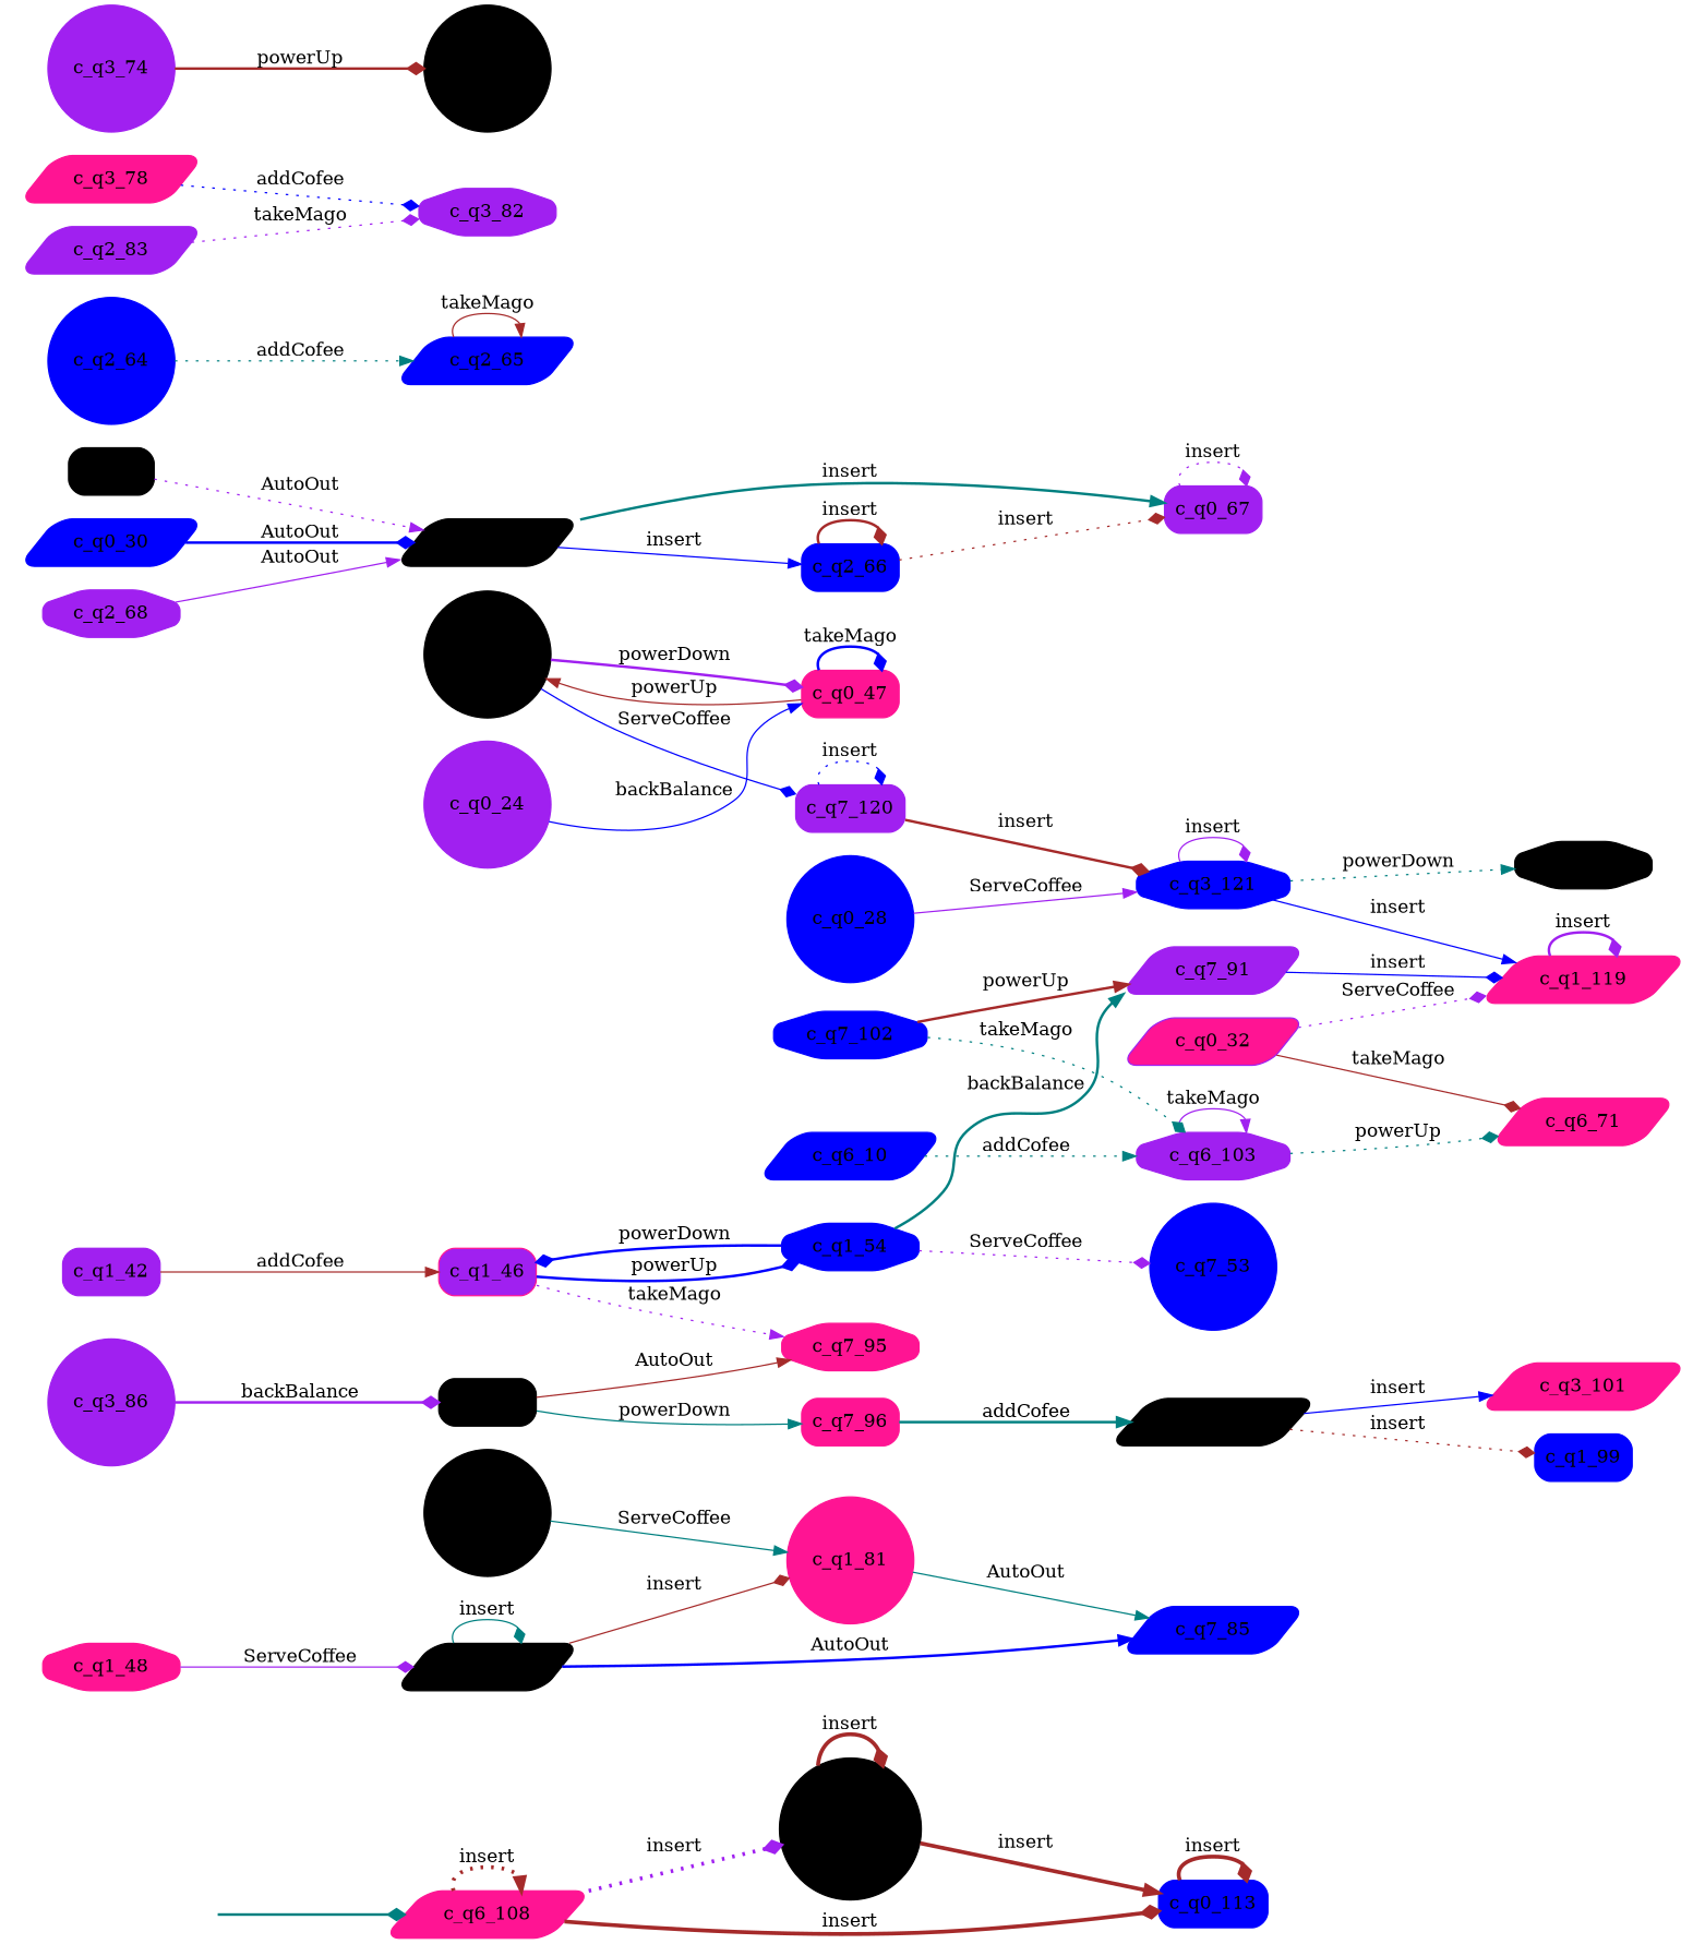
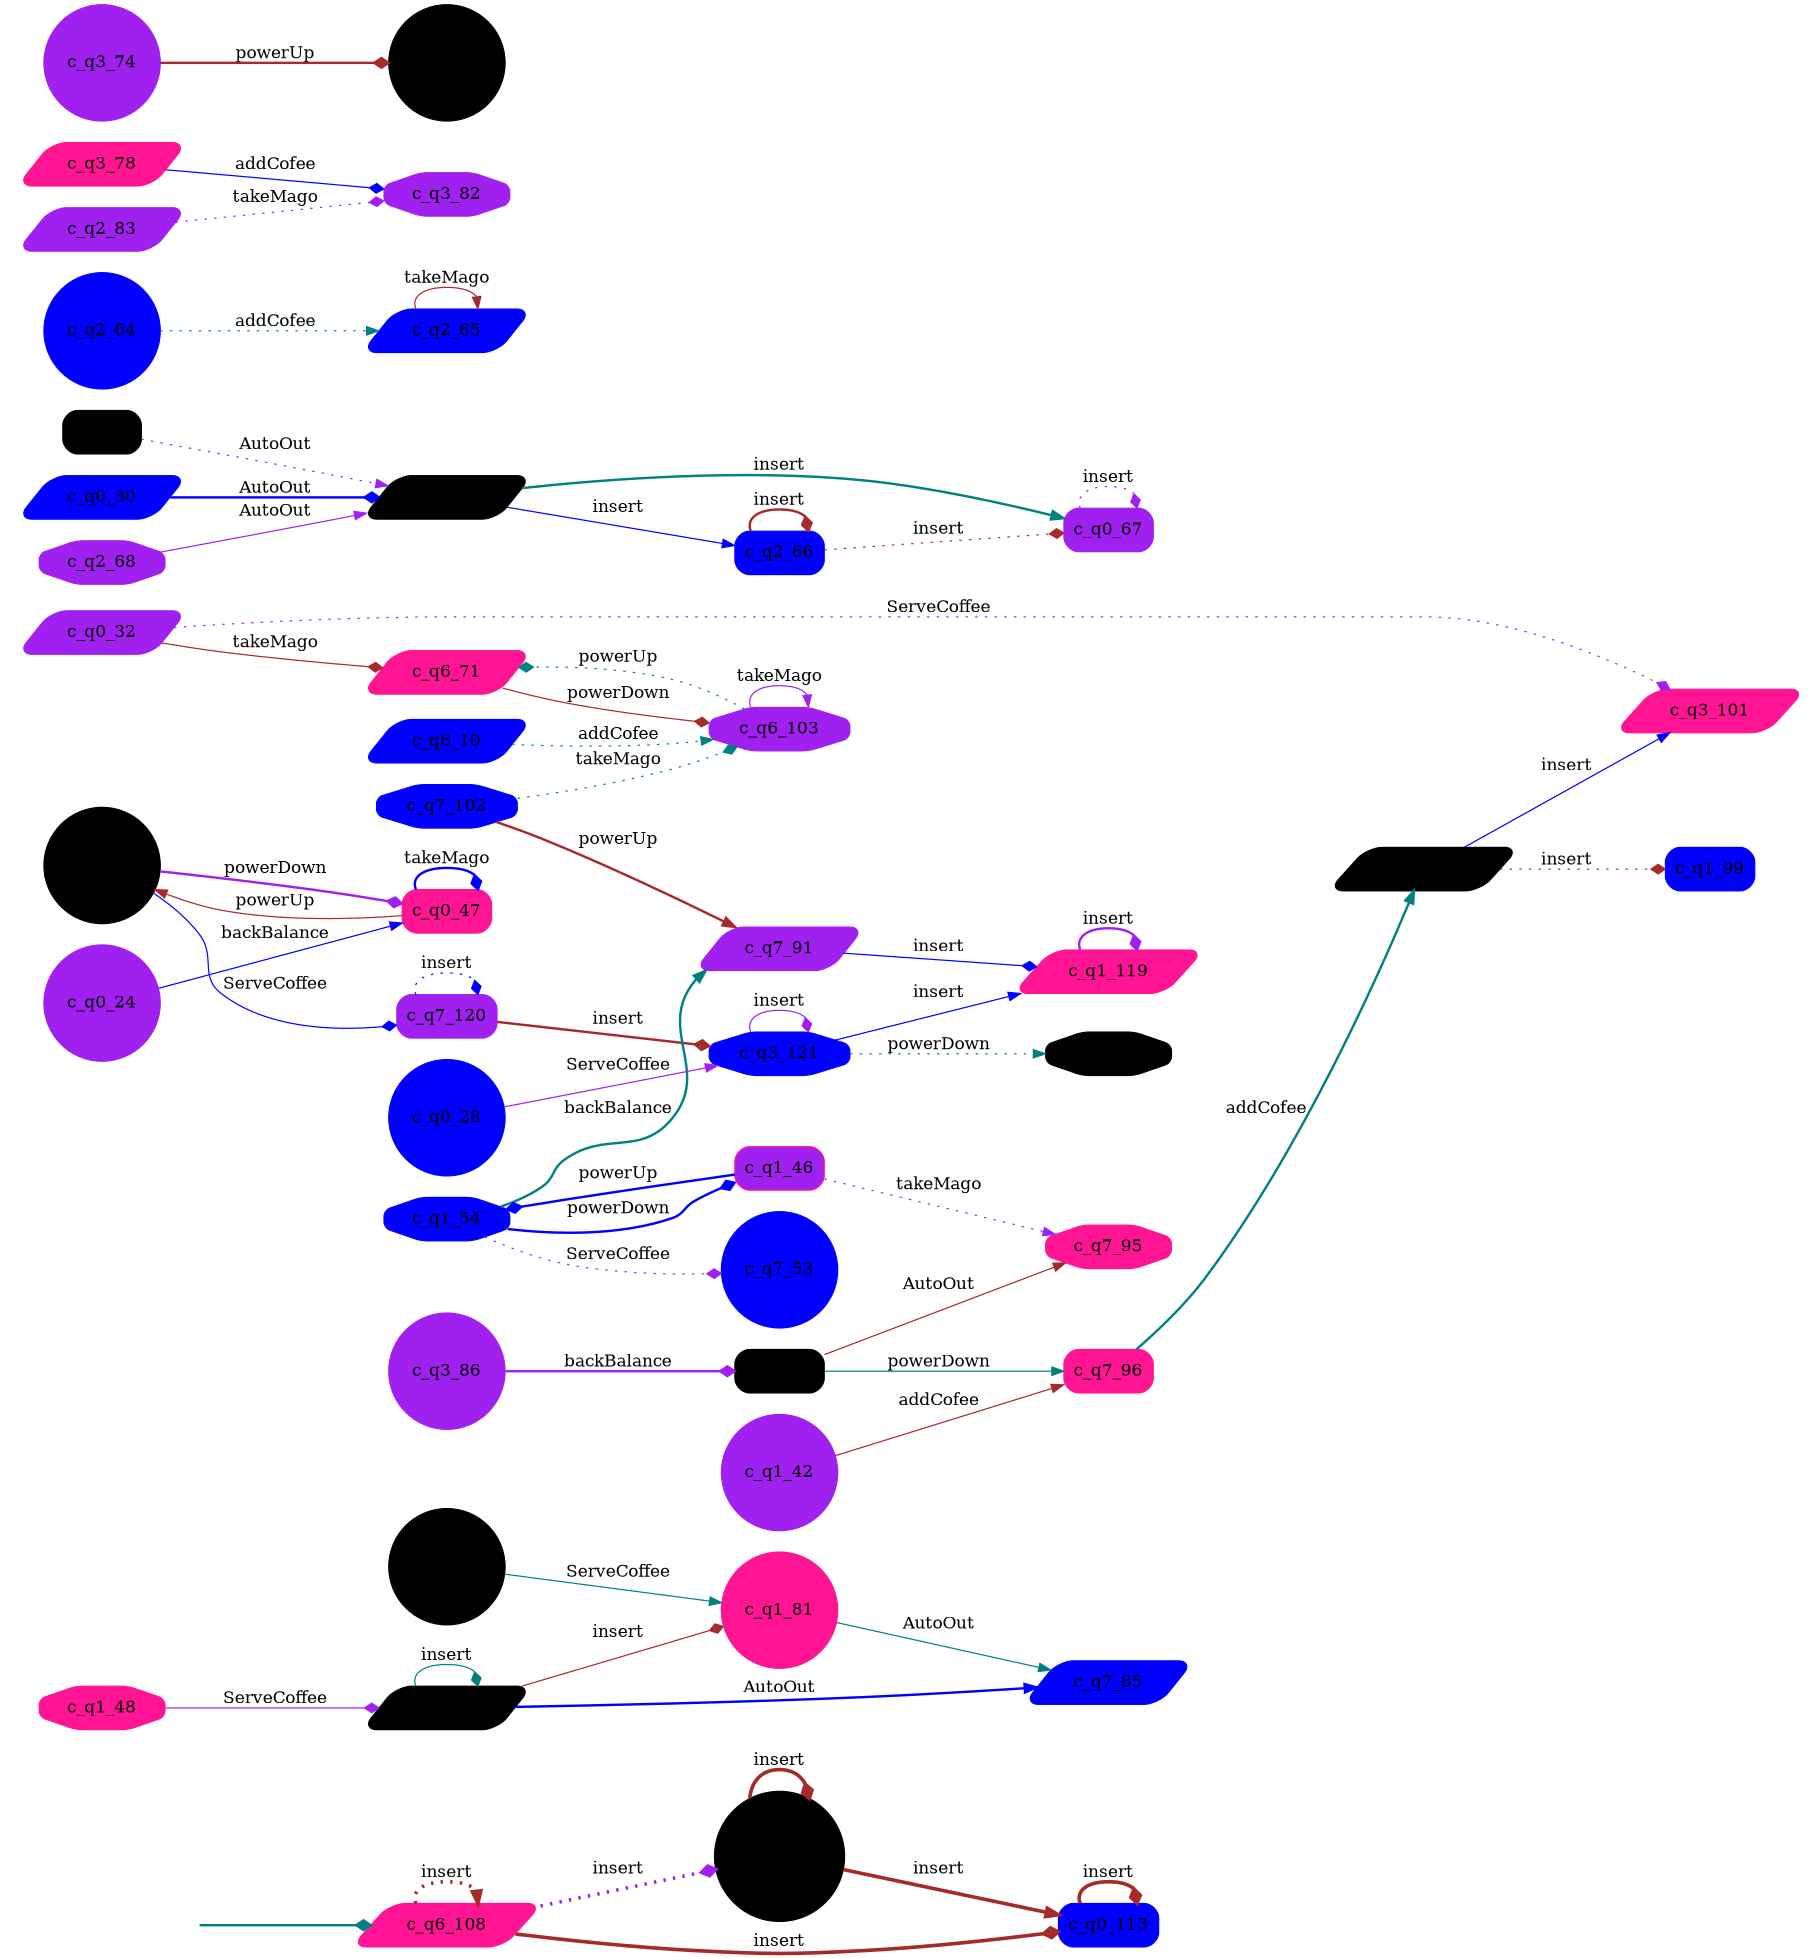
  digraph {
    rankdir=LR
    node [style="rounded, filled" color=blue shape=parallelogram]
    edge [arrowhead=diamond color=brown style=solid]
    start_c_q6_108 [style=invisible color="" shape=""]
    n2 [color=deeppink label=c_q6_108]
    n3 [color=black label=c_q2_112 shape=circle]
    n4 [label=c_q0_113 shape=box]
    n5 [color=black label=c_q1_44 shape=circle]
    n6 [color=deeppink label=c_q1_81 shape=circle]
    n7 [label=c_q7_85]
    n8 [color=black label=c_q7_100]
    n9 [color=deeppink label=c_q3_101]
    n10 [label=c_q1_99 shape=box]
    n11 [label=c_q6_10]
    n12 [color=purple label=c_q6_103 shape=octagon]
    n13 [color=deeppink label=c_q6_71]
    n14 [color=deeppink label=c_q0_47 shape=box]
    n15 [color=black label=c_q0_34 shape=circle]
    n16 [color=purple label=c_q7_120 shape=box]
    n17 [color=black label=c_q6_69]
    n18 [color=purple label=c_q0_67 shape=box]
    n19 [label=c_q2_66 shape=box]
    n20 [label=c_q2_65]
    n21 [color=purple label=c_q3_86 shape=circle]
    n22 [color=black label=c_q7_94 shape=box]
    n23 [color=deeppink label=c_q7_96 shape=box]
    n24 [color=deeppink label=c_q7_95 shape=octagon]
    n25 [label=c_q7_102 shape=octagon]
    n26 [color=purple label=c_q7_91]
    n27 [color=deeppink label=c_q1_119]
    n28 [label=c_q2_64 shape=circle]
    n29 [color=deeppink label=c_q3_78]
    n30 [color=purple label=c_q3_82 shape=octagon]
    n31 [label=c_q1_54 shape=octagon]
    n32 [label=c_q7_53 shape=circle]
    n33 [color=deeppink fillcolor=purple label=c_q1_46 shape=box]
    n34 [color=purple label=c_q0_24 shape=circle]
    n35 [label=c_q3_121 shape=octagon]
    n36 [color=black label=c_q3_77 shape=octagon]
    n37 [color=black label=c_q3_75 shape=circle]
-   n38 [color=purple label=c_q1_42 shape=box]
+   n38 [color=purple label=c_q1_42 shape=circle]
    n39 [label=c_q0_28 shape=circle]
    n40 [color=black label=c_q6_6 shape=box]
    n41 [color=purple label=c_q2_83]
    n42 [label=c_q0_30]
    n43 [color=deeppink label=c_q1_48 shape=octagon]
    n44 [color=black label=c_q3_84]
    n45 [color=purple label=c_q3_74 shape=circle]
    n46 [color=purple label=c_q2_68 shape=octagon]
-   n47 [color=purple label=c_q0_32 fillcolor=deeppink]
+   n47 [color=purple label=c_q0_32]
    start_c_q6_108 -> n2 [color=teal style=bold]
    n2 -> n2 [arrowhead=normal label=insert penwidth=3 style=dotted]
    n2 -> n3 [color=purple label=insert penwidth=3 style=dotted]
    n2 -> n4 [label=insert penwidth=3 style=bold]
    n3 -> n3 [label=insert penwidth=3 style=bold]
    n3 -> n4 [arrowhead=normal label=insert penwidth=3]
    n4 -> n4 [label=insert penwidth=3 style=bold]
    n5 -> n6 [arrowhead=normal color=teal label=ServeCoffee]
    n6 -> n7 [arrowhead=normal color=teal label=AutoOut]
    n8 -> n9 [arrowhead=normal color=blue label=insert]
    n8 -> n10 [label=insert style=dotted]
    n11 -> n12 [arrowhead=normal color=teal label=addCofee style=dotted]
    n12 -> n12 [arrowhead=normal color=purple label=takeMago]
    n12 -> n13 [color=teal label=powerUp style=dotted]
+   n13 -> n12 [label=powerDown]
    n14 -> n14 [color=blue label=takeMago style=bold]
    n14 -> n15 [arrowhead=normal label=powerUp]
    n15 -> n14 [color=purple label=powerDown style=bold]
    n15 -> n16 [color=blue label=ServeCoffee]
    n16 -> n16 [color=blue label=insert style=dotted]
    n16 -> n35 [label=insert style=bold]
    n17 -> n18 [arrowhead=normal color=teal label=insert style=bold]
    n17 -> n19 [arrowhead=normal color=blue label=insert]
    n18 -> n18 [color=purple label=insert style=dotted]
    n19 -> n18 [label=insert style=dotted]
    n19 -> n19 [label=insert style=bold]
    n20 -> n20 [arrowhead=normal label=takeMago]
    n21 -> n22 [color=purple label=backBalance style=bold]
    n22 -> n23 [arrowhead=normal color=teal label=powerDown]
    n22 -> n24 [arrowhead=normal label=AutoOut]
    n23 -> n8 [arrowhead=normal color=teal label=addCofee style=bold]
    n25 -> n12 [color=teal label=takeMago style=dotted]
    n25 -> n26 [arrowhead=normal label=powerUp style=bold]
    n26 -> n27 [color=blue label=insert]
    n27 -> n27 [color=purple label=insert style=bold]
    n28 -> n20 [arrowhead=normal color=teal label=addCofee style=dotted]
-   n29 -> n30 [color=blue label=addCofee style=dotted]
+   n29 -> n30 [color=blue label=addCofee]
    n31 -> n26 [arrowhead=normal color=teal label=backBalance style=bold]
    n31 -> n32 [color=purple label=ServeCoffee style=dotted]
    n31 -> n33 [color=blue label=powerDown style=bold]
    n33 -> n24 [arrowhead=normal color=purple label=takeMago style=dotted]
    n33 -> n31 [color=blue label=powerUp style=bold]
    n34 -> n14 [arrowhead=normal color=blue label=backBalance]
    n35 -> n27 [arrowhead=normal color=blue label=insert]
    n35 -> n35 [color=purple label=insert]
    n35 -> n36 [arrowhead=normal color=teal label=powerDown style=dotted]
-   n38 -> n33 [arrowhead=normal label=addCofee]
+   n38 -> n23 [arrowhead=normal label=addCofee]
    n39 -> n35 [arrowhead=normal color=purple label=ServeCoffee]
    n40 -> n17 [arrowhead=normal color=purple label=AutoOut style=dotted]
    n41 -> n30 [color=purple label=takeMago style=dotted]
    n42 -> n17 [color=blue label=AutoOut style=bold]
    n43 -> n44 [color=purple label=ServeCoffee]
    n44 -> n6 [label=insert]
    n44 -> n7 [arrowhead=normal color=blue label=AutoOut style=bold]
    n44 -> n44 [color=teal label=insert]
    n45 -> n37 [label=powerUp style=bold]
    n46 -> n17 [arrowhead=normal color=purple label=AutoOut]
    n47 -> n13 [label=takeMago]
-   n47 -> n27 [color=purple label=ServeCoffee style=dotted]
+   n47 -> n9 [color=purple label=ServeCoffee style=dotted]
  }
